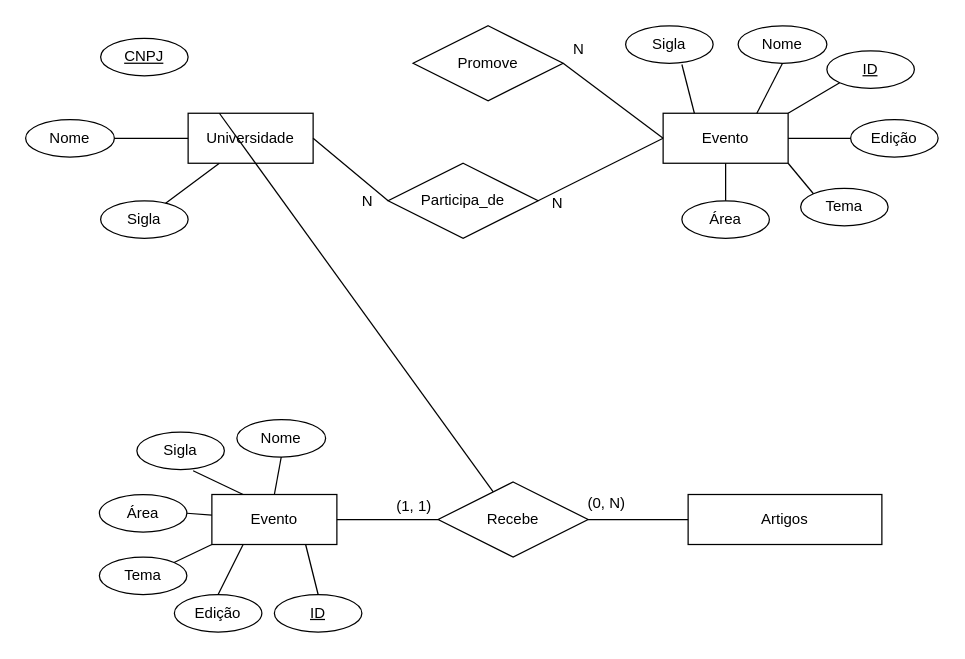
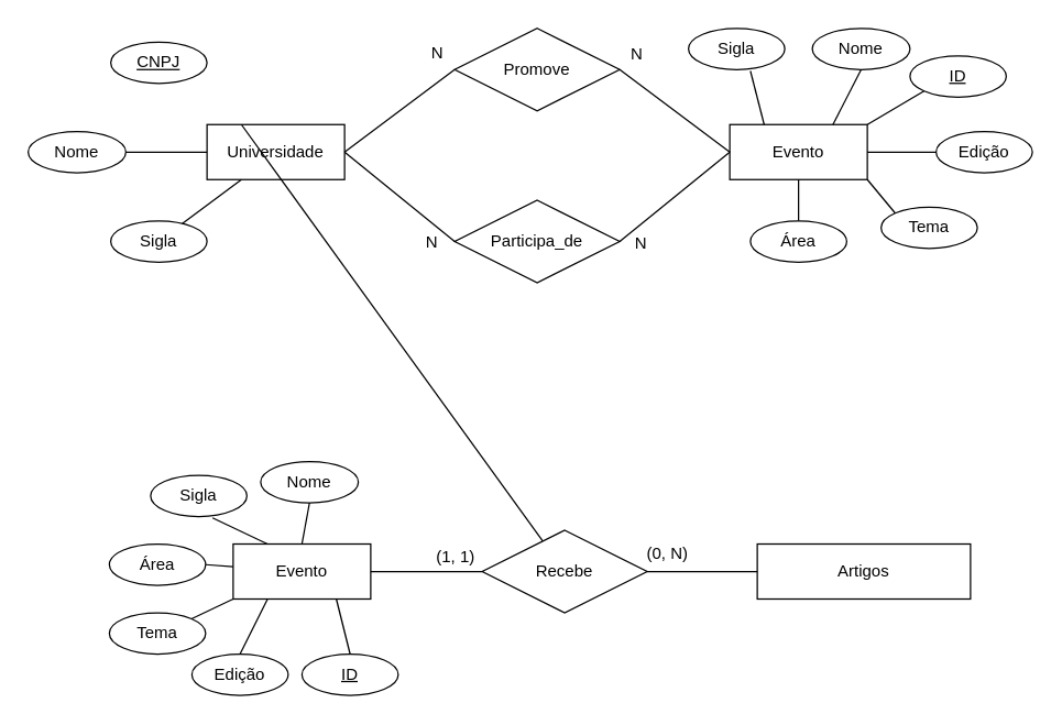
  <mxCell id="0" />
  <mxCell id="1" parent="0" />
  <mxCell id="2" value="Evento" style="whiteSpace=wrap;html=1;align=center;" vertex="1" parent="1"><mxGeometry x="530" y="90" width="100" height="40" as="geometry" /></mxCell>
  <mxCell id="3" value="Universidade" style="whiteSpace=wrap;html=1;align=center;" vertex="1" parent="1"><mxGeometry x="150" y="90" width="100" height="40" as="geometry" /></mxCell>
  <mxCell id="4" value="Promove" style="shape=rhombus;perimeter=rhombusPerimeter;whiteSpace=wrap;html=1;align=center;" vertex="1" parent="1"><mxGeometry x="330" y="20" width="120" height="60" as="geometry" /></mxCell>
+ <mxCell id="5" value="" style="endArrow=none;html=1;rounded=0;exitX=1;exitY=0.5;exitDx=0;exitDy=0;entryX=0;entryY=0.5;entryDx=0;entryDy=0;" edge="1" parent="1" source="3" target="4"><mxGeometry relative="1" as="geometry"><mxPoint x="260" y="-1" as="sourcePoint" /><mxPoint x="360" y="-1" as="targetPoint" /></mxGeometry></mxCell>
+ <mxCell id="6" value="N" style="resizable=0;html=1;align=right;verticalAlign=bottom;" connectable="0" vertex="1" parent="5"><mxGeometry x="1" relative="1" as="geometry"><mxPoint x="-8" y="-4" as="offset" /></mxGeometry></mxCell>
  <mxCell id="7" value="" style="endArrow=none;html=1;rounded=0;entryX=1;entryY=0.5;entryDx=0;entryDy=0;exitX=0;exitY=0.5;exitDx=0;exitDy=0;" edge="1" parent="1" source="2" target="4"><mxGeometry relative="1" as="geometry"><mxPoint x="440" y="120" as="sourcePoint" /><mxPoint x="600" y="120" as="targetPoint" /></mxGeometry></mxCell>
  <mxCell id="8" value="N" style="resizable=0;html=1;align=right;verticalAlign=bottom;" connectable="0" vertex="1" parent="7"><mxGeometry x="1" relative="1" as="geometry"><mxPoint x="17" y="-3" as="offset" /></mxGeometry></mxCell>
  <mxCell id="9" value="Nome" style="ellipse;whiteSpace=wrap;html=1;align=center;" vertex="1" parent="1"><mxGeometry x="590" y="20" width="71" height="30" as="geometry" /></mxCell>
  <mxCell id="10" value="" style="endArrow=none;html=1;rounded=0;entryX=0.5;entryY=1;entryDx=0;entryDy=0;exitX=0.75;exitY=0;exitDx=0;exitDy=0;" edge="1" parent="1" source="2" target="9"><mxGeometry relative="1" as="geometry"><mxPoint x="400" y="50" as="sourcePoint" /><mxPoint x="560" y="50" as="targetPoint" /></mxGeometry></mxCell>
  <mxCell id="11" value="ID" style="ellipse;whiteSpace=wrap;html=1;align=center;fontStyle=4;" vertex="1" parent="1"><mxGeometry x="661" y="40" width="70" height="30" as="geometry" /></mxCell>
  <mxCell id="12" value="Sigla" style="ellipse;whiteSpace=wrap;html=1;align=center;" vertex="1" parent="1"><mxGeometry x="500" y="20" width="70" height="30" as="geometry" /></mxCell>
  <mxCell id="13" value="Edição" style="ellipse;whiteSpace=wrap;html=1;align=center;" vertex="1" parent="1"><mxGeometry x="680" y="95" width="70" height="30" as="geometry" /></mxCell>
  <mxCell id="14" value="Tema" style="ellipse;whiteSpace=wrap;html=1;align=center;" vertex="1" parent="1"><mxGeometry x="640" y="150" width="70" height="30" as="geometry" /></mxCell>
  <mxCell id="15" value="Área" style="ellipse;whiteSpace=wrap;html=1;align=center;" vertex="1" parent="1"><mxGeometry x="545" y="160" width="70" height="30" as="geometry" /></mxCell>
  <mxCell id="16" value="" style="endArrow=none;html=1;rounded=0;entryX=0;entryY=1;entryDx=0;entryDy=0;exitX=1;exitY=0;exitDx=0;exitDy=0;" edge="1" parent="1" source="2" target="11"><mxGeometry relative="1" as="geometry"><mxPoint x="590" y="100" as="sourcePoint" /><mxPoint x="635.5" y="50" as="targetPoint" /></mxGeometry></mxCell>
  <mxCell id="17" value="" style="endArrow=none;html=1;rounded=0;entryX=0.643;entryY=1.033;entryDx=0;entryDy=0;exitX=0.25;exitY=0;exitDx=0;exitDy=0;entryPerimeter=0;" edge="1" parent="1" source="2" target="12"><mxGeometry relative="1" as="geometry"><mxPoint x="590" y="100" as="sourcePoint" /><mxPoint x="635.5" y="50" as="targetPoint" /></mxGeometry></mxCell>
  <mxCell id="18" value="" style="endArrow=none;html=1;rounded=0;entryX=0;entryY=0.5;entryDx=0;entryDy=0;exitX=1;exitY=0.5;exitDx=0;exitDy=0;" edge="1" parent="1" source="2" target="13"><mxGeometry relative="1" as="geometry"><mxPoint x="640" y="100" as="sourcePoint" /><mxPoint x="681.251" y="75.607" as="targetPoint" /></mxGeometry></mxCell>
  <mxCell id="19" value="" style="endArrow=none;html=1;rounded=0;entryX=0;entryY=0;entryDx=0;entryDy=0;exitX=1;exitY=1;exitDx=0;exitDy=0;" edge="1" parent="1" source="2" target="14"><mxGeometry relative="1" as="geometry"><mxPoint x="640" y="120" as="sourcePoint" /><mxPoint x="690" y="120" as="targetPoint" /></mxGeometry></mxCell>
  <mxCell id="20" value="" style="endArrow=none;html=1;rounded=0;entryX=0.5;entryY=0;entryDx=0;entryDy=0;" edge="1" parent="1" source="2" target="15"><mxGeometry relative="1" as="geometry"><mxPoint x="595" y="140" as="sourcePoint" /><mxPoint x="670.251" y="154.393" as="targetPoint" /></mxGeometry></mxCell>
  <mxCell id="21" value="CNPJ" style="ellipse;whiteSpace=wrap;html=1;align=center;fontStyle=4;" vertex="1" parent="1"><mxGeometry x="80" y="30" width="70" height="30" as="geometry" /></mxCell>
  <mxCell id="22" value="Nome" style="ellipse;whiteSpace=wrap;html=1;align=center;" vertex="1" parent="1"><mxGeometry x="20" y="95" width="71" height="30" as="geometry" /></mxCell>
  <mxCell id="23" value="Sigla" style="ellipse;whiteSpace=wrap;html=1;align=center;" vertex="1" parent="1"><mxGeometry x="80" y="160" width="70" height="30" as="geometry" /></mxCell>
- <mxCell id="24" value="Participa_de" style="shape=rhombus;perimeter=rhombusPerimeter;whiteSpace=wrap;html=1;align=center;" vertex="1" parent="1"><mxGeometry x="310" y="130" width="120" height="60" as="geometry" /></mxCell>
+ <mxCell id="24" value="Participa_de" style="shape=rhombus;perimeter=rhombusPerimeter;whiteSpace=wrap;html=1;align=center;" vertex="1" parent="1"><mxGeometry x="330" y="145" width="120" height="60" as="geometry" /></mxCell>
  <mxCell id="25" value="" style="endArrow=none;html=1;rounded=0;exitX=0.25;exitY=0;exitDx=0;exitDy=0;" edge="1" parent="1" source="3" target="45"><mxGeometry relative="1" as="geometry"><mxPoint x="565" y="100" as="sourcePoint" /><mxPoint x="555.01" y="60.99" as="targetPoint" /></mxGeometry></mxCell>
  <mxCell id="26" value="" style="endArrow=none;html=1;rounded=0;entryX=1;entryY=0.5;entryDx=0;entryDy=0;exitX=0;exitY=0.5;exitDx=0;exitDy=0;" edge="1" parent="1" source="3" target="22"><mxGeometry relative="1" as="geometry"><mxPoint x="185" y="100" as="sourcePoint" /><mxPoint x="149.749" y="55.607" as="targetPoint" /></mxGeometry></mxCell>
  <mxCell id="27" value="" style="endArrow=none;html=1;rounded=0;entryX=0.743;entryY=0.067;entryDx=0;entryDy=0;exitX=0.25;exitY=1;exitDx=0;exitDy=0;entryPerimeter=0;" edge="1" parent="1" source="3" target="23"><mxGeometry relative="1" as="geometry"><mxPoint x="160" y="120" as="sourcePoint" /><mxPoint x="101" y="120" as="targetPoint" /></mxGeometry></mxCell>
  <mxCell id="28" value="" style="endArrow=none;html=1;rounded=0;exitX=1;exitY=0.5;exitDx=0;exitDy=0;entryX=0;entryY=0.5;entryDx=0;entryDy=0;" edge="1" parent="1" source="3" target="24"><mxGeometry relative="1" as="geometry"><mxPoint x="260" y="120" as="sourcePoint" /><mxPoint x="340" y="60" as="targetPoint" /></mxGeometry></mxCell>
  <mxCell id="29" value="N" style="resizable=0;html=1;align=right;verticalAlign=bottom;" connectable="0" vertex="1" parent="28"><mxGeometry x="1" relative="1" as="geometry"><mxPoint x="-12" y="9" as="offset" /></mxGeometry></mxCell>
  <mxCell id="30" value="" style="endArrow=none;html=1;rounded=0;entryX=1;entryY=0.5;entryDx=0;entryDy=0;exitX=0;exitY=0.5;exitDx=0;exitDy=0;" edge="1" parent="1" source="2" target="24"><mxGeometry relative="1" as="geometry"><mxPoint x="540" y="120" as="sourcePoint" /><mxPoint x="460" y="60" as="targetPoint" /></mxGeometry></mxCell>
  <mxCell id="31" value="N" style="resizable=0;html=1;align=right;verticalAlign=bottom;" connectable="0" vertex="1" parent="30"><mxGeometry x="1" relative="1" as="geometry"><mxPoint x="20" y="10" as="offset" /></mxGeometry></mxCell>
  <mxCell id="32" value="Evento" style="whiteSpace=wrap;html=1;align=center;" vertex="1" parent="1"><mxGeometry x="169" y="395" width="100" height="40" as="geometry" /></mxCell>
  <mxCell id="33" value="Nome" style="ellipse;whiteSpace=wrap;html=1;align=center;" vertex="1" parent="1"><mxGeometry x="189" y="335" width="71" height="30" as="geometry" /></mxCell>
  <mxCell id="34" value="" style="endArrow=none;html=1;rounded=0;entryX=0.5;entryY=1;entryDx=0;entryDy=0;exitX=0.5;exitY=0;exitDx=0;exitDy=0;" edge="1" parent="1" source="32" target="33"><mxGeometry relative="1" as="geometry"><mxPoint x="39" y="355" as="sourcePoint" /><mxPoint x="199" y="355" as="targetPoint" /></mxGeometry></mxCell>
  <mxCell id="35" value="ID" style="ellipse;whiteSpace=wrap;html=1;align=center;fontStyle=4;" vertex="1" parent="1"><mxGeometry x="219" y="475" width="70" height="30" as="geometry" /></mxCell>
  <mxCell id="36" value="Sigla" style="ellipse;whiteSpace=wrap;html=1;align=center;" vertex="1" parent="1"><mxGeometry x="109" y="345" width="70" height="30" as="geometry" /></mxCell>
  <mxCell id="37" value="Edição" style="ellipse;whiteSpace=wrap;html=1;align=center;" vertex="1" parent="1"><mxGeometry x="139" y="475" width="70" height="30" as="geometry" /></mxCell>
  <mxCell id="38" value="Tema" style="ellipse;whiteSpace=wrap;html=1;align=center;" vertex="1" parent="1"><mxGeometry x="79" y="445" width="70" height="30" as="geometry" /></mxCell>
  <mxCell id="39" value="Área" style="ellipse;whiteSpace=wrap;html=1;align=center;" vertex="1" parent="1"><mxGeometry x="79" y="395" width="70" height="30" as="geometry" /></mxCell>
  <mxCell id="40" value="" style="endArrow=none;html=1;rounded=0;entryX=0.5;entryY=0;entryDx=0;entryDy=0;exitX=0.75;exitY=1;exitDx=0;exitDy=0;" edge="1" parent="1" source="32" target="35"><mxGeometry relative="1" as="geometry"><mxPoint x="239" y="445" as="sourcePoint" /><mxPoint x="274.5" y="355" as="targetPoint" /></mxGeometry></mxCell>
  <mxCell id="41" value="" style="endArrow=none;html=1;rounded=0;entryX=0.643;entryY=1.033;entryDx=0;entryDy=0;exitX=0.25;exitY=0;exitDx=0;exitDy=0;entryPerimeter=0;" edge="1" parent="1" source="32" target="36"><mxGeometry relative="1" as="geometry"><mxPoint x="229" y="405" as="sourcePoint" /><mxPoint x="274.5" y="355" as="targetPoint" /></mxGeometry></mxCell>
  <mxCell id="42" value="" style="endArrow=none;html=1;rounded=0;exitX=0.25;exitY=1;exitDx=0;exitDy=0;entryX=0.5;entryY=0;entryDx=0;entryDy=0;" edge="1" parent="1" source="32" target="37"><mxGeometry relative="1" as="geometry"><mxPoint x="279" y="405" as="sourcePoint" /><mxPoint x="179" y="485" as="targetPoint" /></mxGeometry></mxCell>
  <mxCell id="43" value="" style="endArrow=none;html=1;rounded=0;entryX=1;entryY=0;entryDx=0;entryDy=0;exitX=0;exitY=1;exitDx=0;exitDy=0;" edge="1" parent="1" source="32" target="38"><mxGeometry relative="1" as="geometry"><mxPoint x="279" y="425" as="sourcePoint" /><mxPoint x="329" y="425" as="targetPoint" /></mxGeometry></mxCell>
  <mxCell id="44" value="" style="endArrow=none;html=1;rounded=0;entryX=1;entryY=0.5;entryDx=0;entryDy=0;" edge="1" parent="1" source="32" target="39"><mxGeometry relative="1" as="geometry"><mxPoint x="234" y="445" as="sourcePoint" /><mxPoint x="309.251" y="459.393" as="targetPoint" /></mxGeometry></mxCell>
  <mxCell id="45" value="Recebe" style="shape=rhombus;perimeter=rhombusPerimeter;whiteSpace=wrap;html=1;align=center;" vertex="1" parent="1"><mxGeometry x="350" y="385" width="120" height="60" as="geometry" /></mxCell>
  <mxCell id="46" value="Artigos" style="whiteSpace=wrap;html=1;align=center;" vertex="1" parent="1"><mxGeometry x="550" y="395" width="155" height="40" as="geometry" /></mxCell>
  <mxCell id="47" value="" style="endArrow=none;html=1;rounded=0;entryX=1;entryY=0.5;entryDx=0;entryDy=0;exitX=0;exitY=0.5;exitDx=0;exitDy=0;" edge="1" parent="1" source="46" target="45"><mxGeometry relative="1" as="geometry"><mxPoint x="649" y="125" as="sourcePoint" /><mxPoint x="569" y="190" as="targetPoint" /></mxGeometry></mxCell>
  <mxCell id="48" value="(0, N)" style="resizable=0;html=1;align=right;verticalAlign=bottom;" connectable="0" vertex="1" parent="47"><mxGeometry x="1" relative="1" as="geometry"><mxPoint x="30" y="-5" as="offset" /></mxGeometry></mxCell>
  <mxCell id="49" value="" style="endArrow=none;html=1;rounded=0;exitX=1;exitY=0.5;exitDx=0;exitDy=0;entryX=0;entryY=0.5;entryDx=0;entryDy=0;" edge="1" parent="1" source="32" target="45"><mxGeometry relative="1" as="geometry"><mxPoint x="299" y="335" as="sourcePoint" /><mxPoint x="459" y="335" as="targetPoint" /></mxGeometry></mxCell>
  <mxCell id="50" value="(1, 1)" style="resizable=0;html=1;align=right;verticalAlign=bottom;" connectable="0" vertex="1" parent="49"><mxGeometry x="1" relative="1" as="geometry"><mxPoint x="-5" y="-2" as="offset" /></mxGeometry></mxCell>
